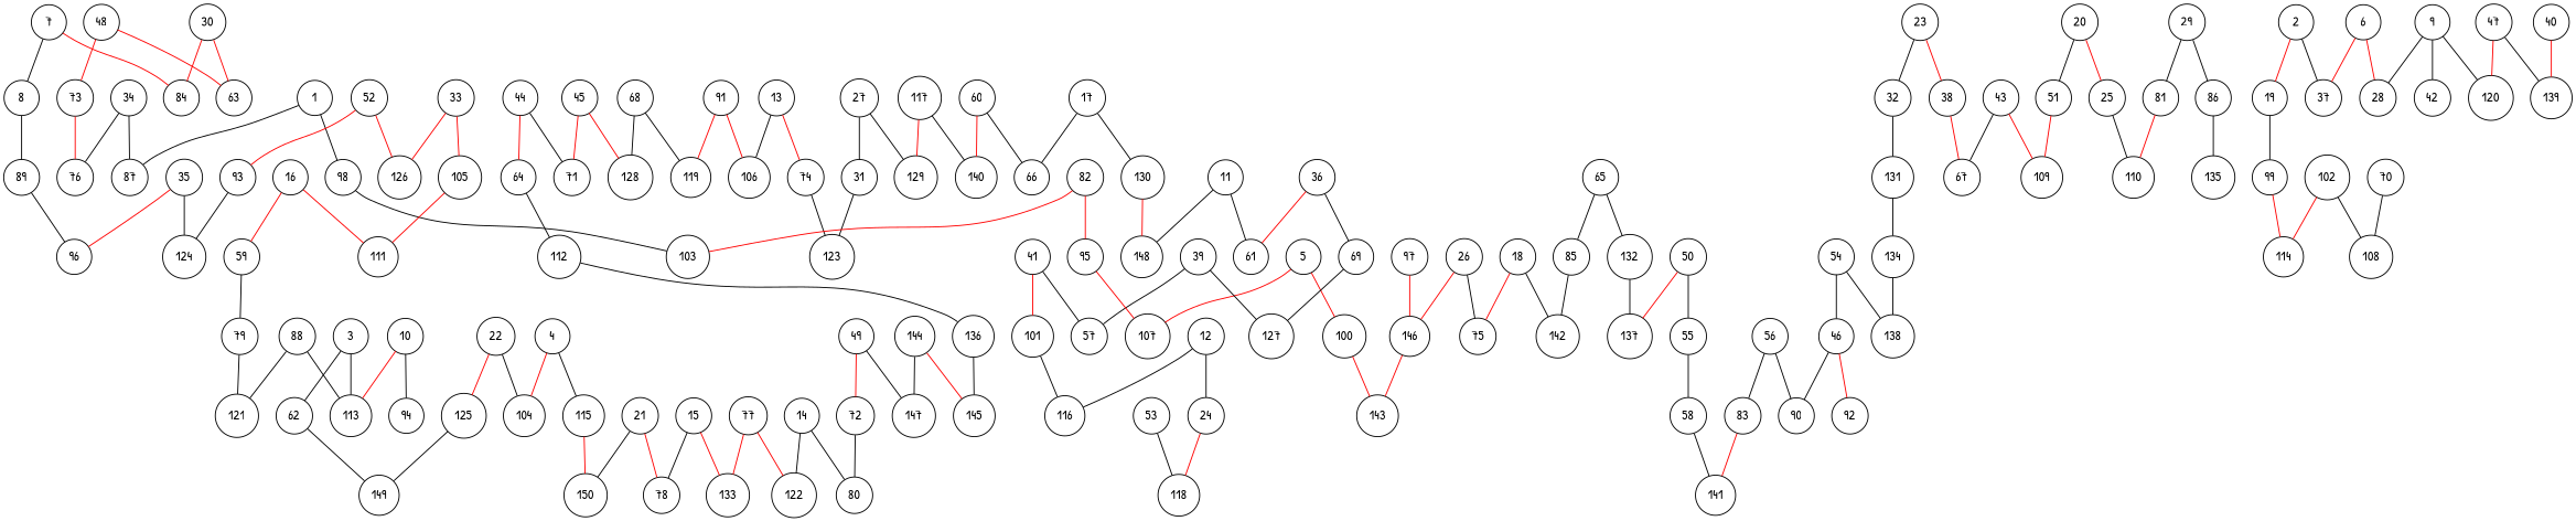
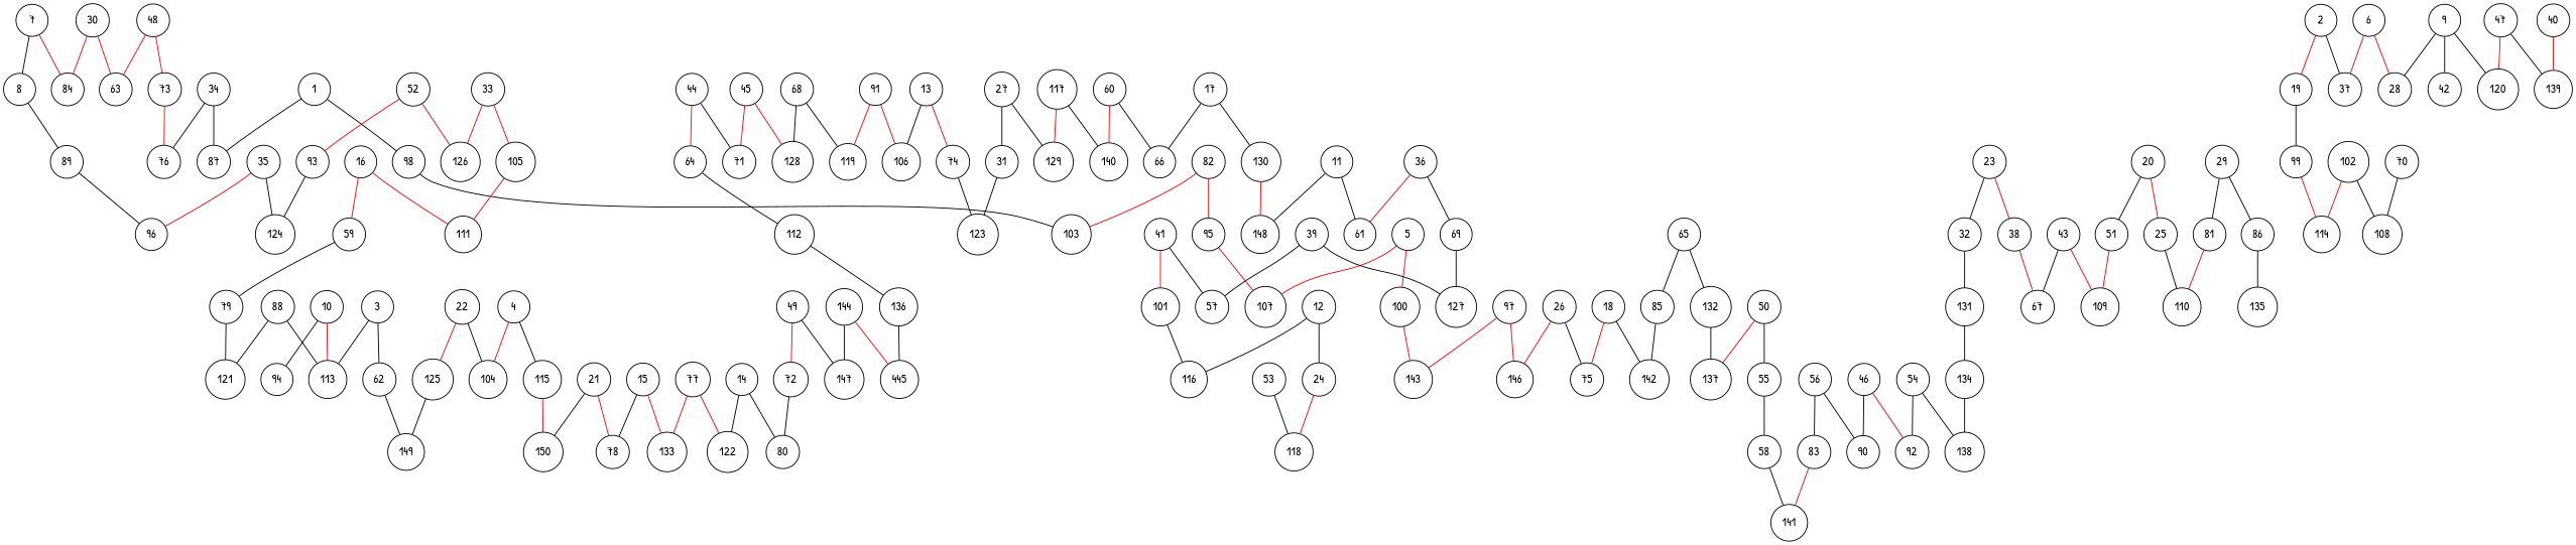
  graph {
    fontname="Patrick Hand"
    node [fillcolor=white fontname="Patrick Hand" shape=circle]
    edge [color=black fontname="Patrick Hand"]
    1
    87
    98
    103
    2
    19
    37
    99
    3
    62
    113
    149
    4
    104
    115
    150
    5
    100
    107
    143
    6
    28
    7
    8
    84
    89
    96
    9
    42
    120
    10
    94
    11
    61
    148
    12
    24
    116
    118
    13
    74
    106
    123
    14
    80
    122
    15
    78
    133
    16
    59
    111
    79
    17
    66
    130
    18
    75
    142
    114
    20
    25
    51
    110
    109
    21
    22
    125
    23
    32
    38
    131
    67
    26
    146
    27
    31
    129
    29
    81
    86
    135
    30
    63
    134
    33
    105
    126
    34
    76
    35
    124
    36
    69
    127
    39
    57
    40
    139
    53
    41
    101
    43
    44
    64
    71
    112
    45
    128
    46
    90
    92
    47
    48
    73
    49
    72
    147
    50
    55
    137
    58
    52
    93
    54
    138
    141
    56
    83
    121
    60
    140
    136
    65
    85
    132
    68
    119
    70
    108
    77
    82
    95
    88
    91
    97
    102
-   145
+   145 [label=445]
    117
    144
    1 -- 87
    1 -- 98
    98 -- 103
    2 -- 19 [color=red]
    2 -- 37
    19 -- 99
    99 -- 114 [color=red]
    3 -- 62
    3 -- 113
    62 -- 149
    4 -- 104 [color=red]
    4 -- 115
    115 -- 150 [color=red]
    5 -- 100 [color=red]
    5 -- 107 [color=red]
    100 -- 143 [color=red]
    6 -- 37 [color=red]
    6 -- 28 [color=red]
    7 -- 8
    7 -- 84 [color=red]
    8 -- 89
    89 -- 96
    9 -- 28
    9 -- 42
    9 -- 120
    10 -- 113 [color=red]
    10 -- 94
    11 -- 61
    11 -- 148
    12 -- 24
    12 -- 116
    24 -- 118 [color=red]
    13 -- 74 [color=red]
    13 -- 106
    74 -- 123
    14 -- 80
    14 -- 122
    15 -- 78
    15 -- 133 [color=red]
    16 -- 59 [color=red]
    16 -- 111 [color=red]
    59 -- 79
    79 -- 121
    17 -- 66
    17 -- 130
    130 -- 148 [color=red]
    18 -- 75 [color=red]
    18 -- 142
    20 -- 25 [color=red]
    20 -- 51
    25 -- 110
    51 -- 109 [color=red]
    21 -- 150
    21 -- 78 [color=red]
    22 -- 104
    22 -- 125 [color=red]
    125 -- 149
    23 -- 32
    23 -- 38 [color=red]
    32 -- 131
    38 -- 67 [color=red]
    131 -- 134
    26 -- 75
    26 -- 146 [color=red]
    27 -- 31
    27 -- 129
    31 -- 123
    29 -- 81
    29 -- 86
    81 -- 110 [color=red]
    86 -- 135
    30 -- 84 [color=red]
    30 -- 63 [color=red]
    134 -- 138
    33 -- 105 [color=red]
    33 -- 126 [color=red]
    105 -- 111 [color=red]
    34 -- 87
    34 -- 76
    35 -- 96 [color=red]
    35 -- 124
    36 -- 61 [color=red]
    36 -- 69
    69 -- 127
    39 -- 127
    39 -- 57
    40 -- 139 [color=red]
    53 -- 118
    41 -- 57
    41 -- 101 [color=red]
    101 -- 116
    43 -- 109 [color=red]
    43 -- 67
    44 -- 64 [color=red]
    44 -- 71
    64 -- 112
    112 -- 136
    45 -- 71 [color=red]
    45 -- 128 [color=red]
    46 -- 90
    46 -- 92 [color=red]
    47 -- 120 [color=red]
    47 -- 139
    48 -- 63 [color=red]
    48 -- 73 [color=red]
    73 -- 76 [color=red]
    49 -- 72 [color=red]
    49 -- 147
    72 -- 80
    50 -- 55
    50 -- 137 [color=red]
    55 -- 58
    58 -- 141
    52 -- 126 [color=red]
    52 -- 93 [color=red]
    93 -- 124
-   54 -- 46
+   54 -- 92
    54 -- 138
    56 -- 90
    56 -- 83
    83 -- 141 [color=red]
    60 -- 66
    60 -- 140 [color=red]
    136 -- 145
    65 -- 85
    65 -- 132
    85 -- 142
    132 -- 137
    68 -- 128
    68 -- 119
    70 -- 108
    77 -- 122 [color=red]
    77 -- 133 [color=red]
    82 -- 103 [color=red]
    82 -- 95 [color=red]
    95 -- 107 [color=red]
    88 -- 113
    88 -- 121
    91 -- 106 [color=red]
    91 -- 119 [color=red]
-   146 -- 143 [color=red]
+   97 -- 143 [color=red]
    97 -- 146 [color=red]
    102 -- 114 [color=red]
    102 -- 108
    117 -- 129 [color=red]
    117 -- 140
    144 -- 147
    144 -- 145 [color=red]
  }
